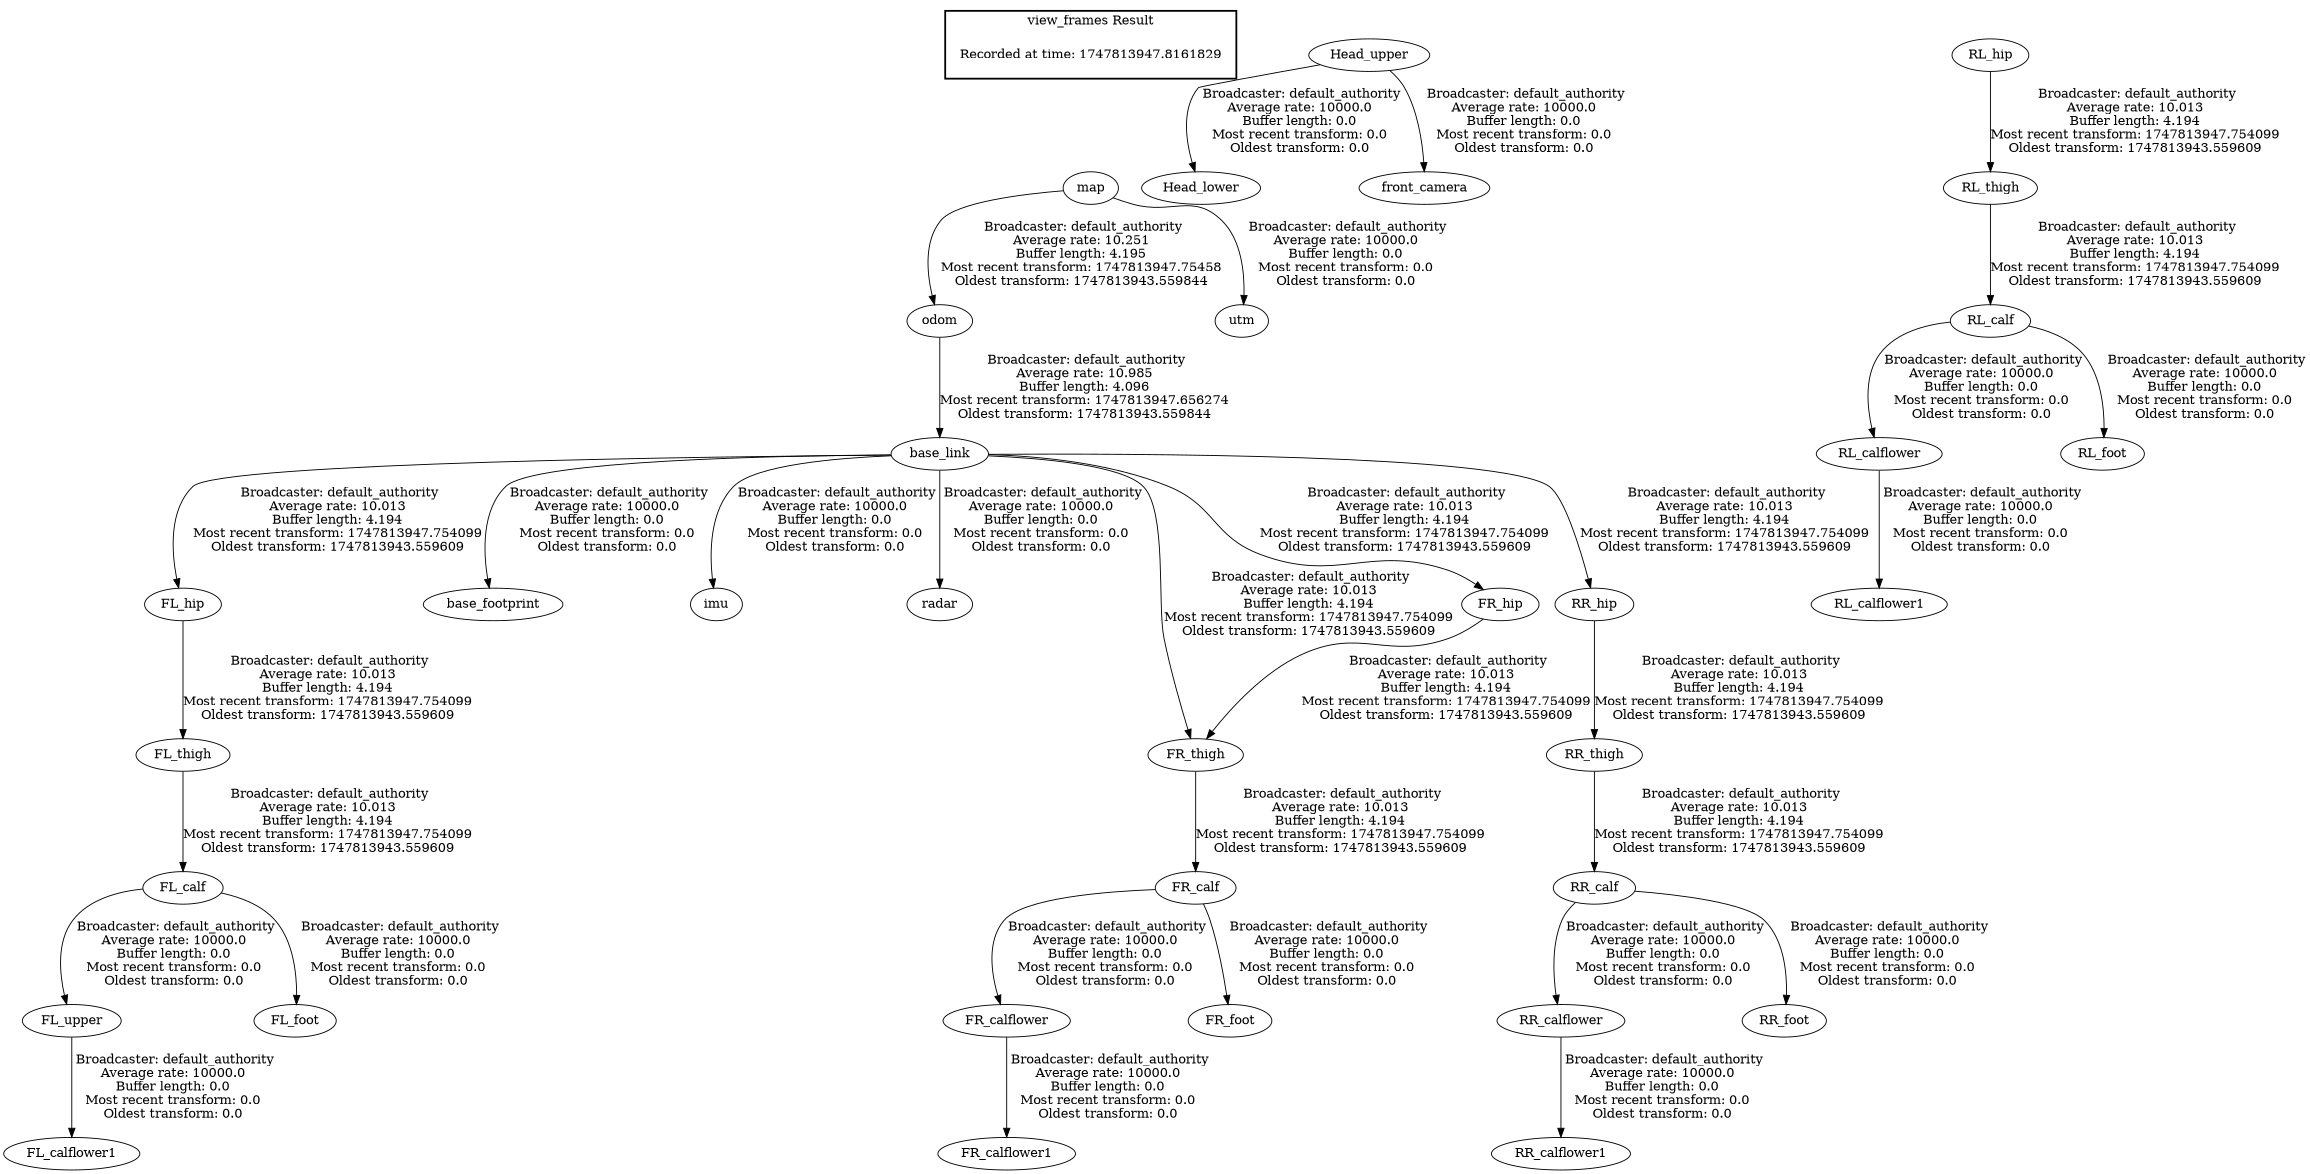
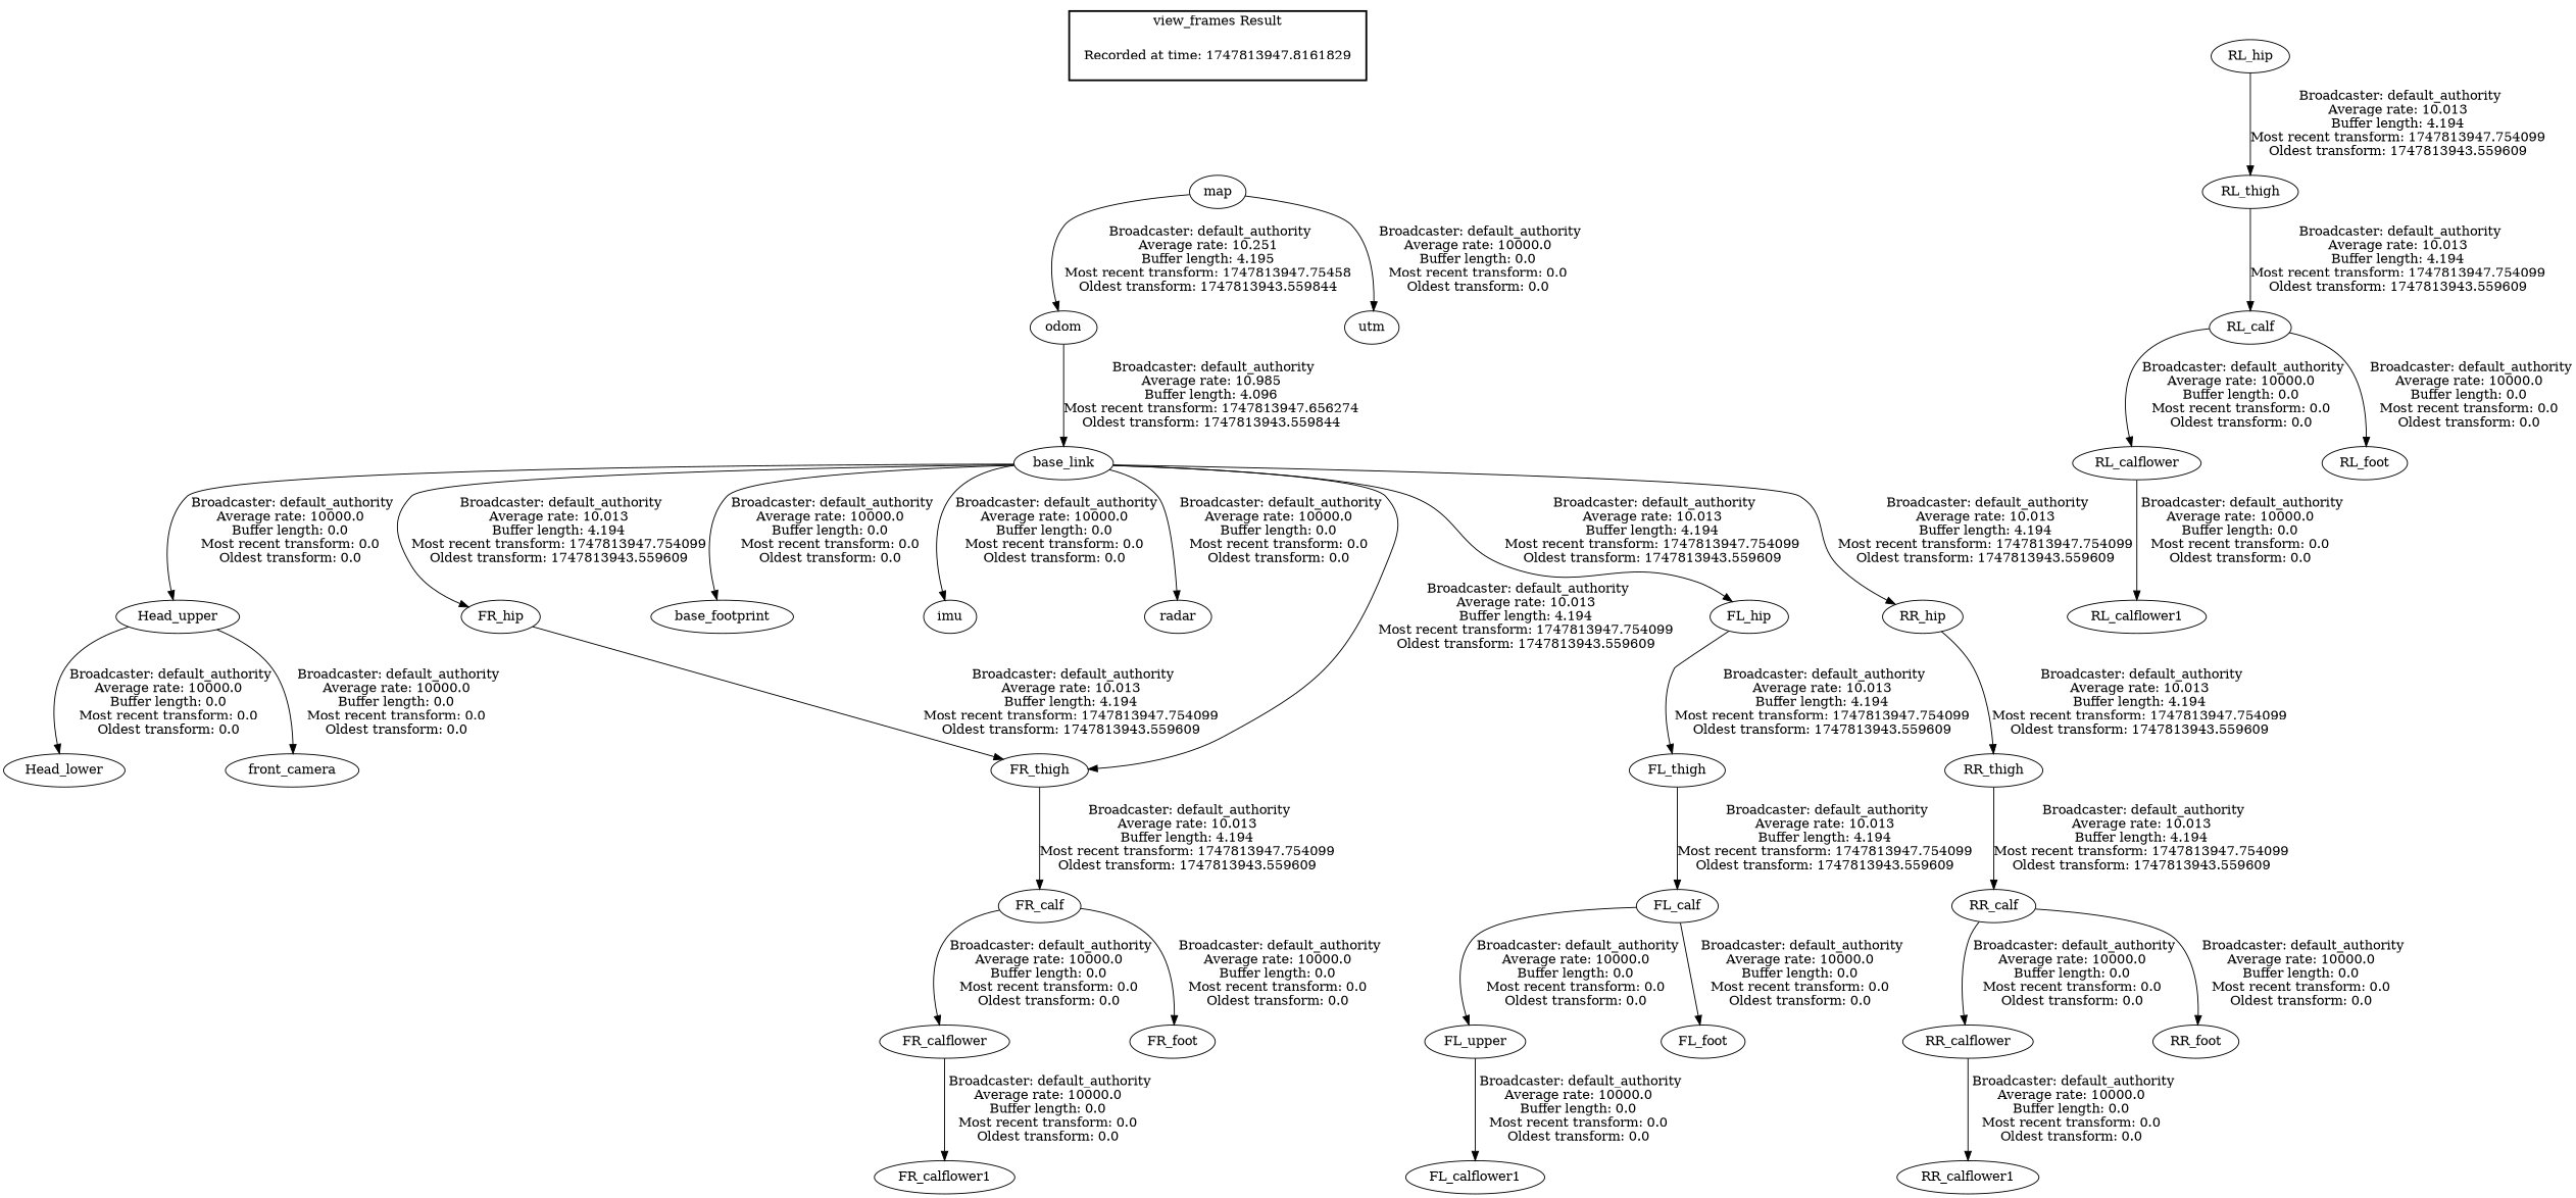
  digraph {
    fontname="DejaVu Serif"
    node [fontname="DejaVu Serif"]
    edge [fontname="DejaVu Serif"]
    "Recorded at time: 1747813947.8161829" [shape=plaintext]
    map
    n3 [label=FL_upper]
    FL_calflower1
    FL_calf
    FL_foot
    FL_thigh
    FR_calflower
    FR_calflower1
    FR_calf
    FR_foot
    FR_thigh
    Head_upper
    Head_lower
    front_camera
    base_link
    base_footprint
    imu
    radar
    FL_hip
    FR_hip
    RR_hip
    RL_hip
    RL_thigh
    RR_thigh
    odom
    RL_calflower
    RL_calflower1
    RL_calf
    RL_foot
    RR_calflower
    RR_calflower1
    RR_calf
    RR_foot
    utm
    subgraph cluster_1 {
      color=black
      label="view_frames Result"
      style=bold
      "Recorded at time: 1747813947.8161829"
    }
    "Recorded at time: 1747813947.8161829" -> map [style=invis]
    map -> odom [label=" Broadcaster: default_authority\nAverage rate: 10.251\nBuffer length: 4.195\nMost recent transform: 1747813947.75458\nOldest transform: 1747813943.559844\n"]
    map -> utm [label=" Broadcaster: default_authority\nAverage rate: 10000.0\nBuffer length: 0.0\nMost recent transform: 0.0\nOldest transform: 0.0\n"]
    n3 -> FL_calflower1 [label=" Broadcaster: default_authority\nAverage rate: 10000.0\nBuffer length: 0.0\nMost recent transform: 0.0\nOldest transform: 0.0\n"]
    FL_calf -> n3 [label=" Broadcaster: default_authority\nAverage rate: 10000.0\nBuffer length: 0.0\nMost recent transform: 0.0\nOldest transform: 0.0\n"]
    FL_calf -> FL_foot [label=" Broadcaster: default_authority\nAverage rate: 10000.0\nBuffer length: 0.0\nMost recent transform: 0.0\nOldest transform: 0.0\n"]
    FL_thigh -> FL_calf [label=" Broadcaster: default_authority\nAverage rate: 10.013\nBuffer length: 4.194\nMost recent transform: 1747813947.754099\nOldest transform: 1747813943.559609\n"]
    FR_calflower -> FR_calflower1 [label=" Broadcaster: default_authority\nAverage rate: 10000.0\nBuffer length: 0.0\nMost recent transform: 0.0\nOldest transform: 0.0\n"]
    FR_calf -> FR_calflower [label=" Broadcaster: default_authority\nAverage rate: 10000.0\nBuffer length: 0.0\nMost recent transform: 0.0\nOldest transform: 0.0\n"]
    FR_calf -> FR_foot [label=" Broadcaster: default_authority\nAverage rate: 10000.0\nBuffer length: 0.0\nMost recent transform: 0.0\nOldest transform: 0.0\n"]
    FR_thigh -> FR_calf [label=" Broadcaster: default_authority\nAverage rate: 10.013\nBuffer length: 4.194\nMost recent transform: 1747813947.754099\nOldest transform: 1747813943.559609\n"]
    Head_upper -> Head_lower [label=" Broadcaster: default_authority\nAverage rate: 10000.0\nBuffer length: 0.0\nMost recent transform: 0.0\nOldest transform: 0.0\n"]
    Head_upper -> front_camera [label=" Broadcaster: default_authority\nAverage rate: 10000.0\nBuffer length: 0.0\nMost recent transform: 0.0\nOldest transform: 0.0\n"]
    base_link -> FR_thigh [label=" Broadcaster: default_authority\nAverage rate: 10.013\nBuffer length: 4.194\nMost recent transform: 1747813947.754099\nOldest transform: 1747813943.559609\n"]
+   base_link -> Head_upper [label=" Broadcaster: default_authority\nAverage rate: 10000.0\nBuffer length: 0.0\nMost recent transform: 0.0\nOldest transform: 0.0\n"]
    base_link -> base_footprint [label=" Broadcaster: default_authority\nAverage rate: 10000.0\nBuffer length: 0.0\nMost recent transform: 0.0\nOldest transform: 0.0\n"]
    base_link -> imu [label=" Broadcaster: default_authority\nAverage rate: 10000.0\nBuffer length: 0.0\nMost recent transform: 0.0\nOldest transform: 0.0\n"]
    base_link -> radar [label=" Broadcaster: default_authority\nAverage rate: 10000.0\nBuffer length: 0.0\nMost recent transform: 0.0\nOldest transform: 0.0\n"]
    base_link -> FL_hip [label=" Broadcaster: default_authority\nAverage rate: 10.013\nBuffer length: 4.194\nMost recent transform: 1747813947.754099\nOldest transform: 1747813943.559609\n"]
    base_link -> FR_hip [label=" Broadcaster: default_authority\nAverage rate: 10.013\nBuffer length: 4.194\nMost recent transform: 1747813947.754099\nOldest transform: 1747813943.559609\n"]
    base_link -> RR_hip [label=" Broadcaster: default_authority\nAverage rate: 10.013\nBuffer length: 4.194\nMost recent transform: 1747813947.754099\nOldest transform: 1747813943.559609\n"]
    FL_hip -> FL_thigh [label=" Broadcaster: default_authority\nAverage rate: 10.013\nBuffer length: 4.194\nMost recent transform: 1747813947.754099\nOldest transform: 1747813943.559609\n"]
    FR_hip -> FR_thigh [label=" Broadcaster: default_authority\nAverage rate: 10.013\nBuffer length: 4.194\nMost recent transform: 1747813947.754099\nOldest transform: 1747813943.559609\n"]
    RR_hip -> RR_thigh [label=" Broadcaster: default_authority\nAverage rate: 10.013\nBuffer length: 4.194\nMost recent transform: 1747813947.754099\nOldest transform: 1747813943.559609\n"]
    RL_hip -> RL_thigh [label=" Broadcaster: default_authority\nAverage rate: 10.013\nBuffer length: 4.194\nMost recent transform: 1747813947.754099\nOldest transform: 1747813943.559609\n"]
    RL_thigh -> RL_calf [label=" Broadcaster: default_authority\nAverage rate: 10.013\nBuffer length: 4.194\nMost recent transform: 1747813947.754099\nOldest transform: 1747813943.559609\n"]
    RR_thigh -> RR_calf [label=" Broadcaster: default_authority\nAverage rate: 10.013\nBuffer length: 4.194\nMost recent transform: 1747813947.754099\nOldest transform: 1747813943.559609\n"]
    odom -> base_link [label=" Broadcaster: default_authority\nAverage rate: 10.985\nBuffer length: 4.096\nMost recent transform: 1747813947.656274\nOldest transform: 1747813943.559844\n"]
    RL_calflower -> RL_calflower1 [label=" Broadcaster: default_authority\nAverage rate: 10000.0\nBuffer length: 0.0\nMost recent transform: 0.0\nOldest transform: 0.0\n"]
    RL_calf -> RL_calflower [label=" Broadcaster: default_authority\nAverage rate: 10000.0\nBuffer length: 0.0\nMost recent transform: 0.0\nOldest transform: 0.0\n"]
    RL_calf -> RL_foot [label=" Broadcaster: default_authority\nAverage rate: 10000.0\nBuffer length: 0.0\nMost recent transform: 0.0\nOldest transform: 0.0\n"]
    RR_calflower -> RR_calflower1 [label=" Broadcaster: default_authority\nAverage rate: 10000.0\nBuffer length: 0.0\nMost recent transform: 0.0\nOldest transform: 0.0\n"]
    RR_calf -> RR_calflower [label=" Broadcaster: default_authority\nAverage rate: 10000.0\nBuffer length: 0.0\nMost recent transform: 0.0\nOldest transform: 0.0\n"]
    RR_calf -> RR_foot [label=" Broadcaster: default_authority\nAverage rate: 10000.0\nBuffer length: 0.0\nMost recent transform: 0.0\nOldest transform: 0.0\n"]
  }
